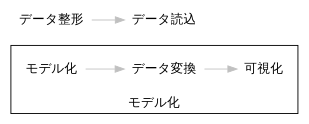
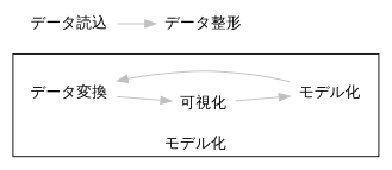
  digraph {
    compound=true
    fontname="Playfair Display"
    rankdir=LR
    node [fontname="Playfair Display" shape=none]
    edge [color=grey fontname="Playfair Display"]
    "データ変換"
    "可視化"
    "モデル化"
    "データ読込"
    "データ整形"
    subgraph cluster_1 {
      label="モデル化"
      labelloc=b
      "データ変換"
      "可視化"
      "モデル化"
    }
    "データ変換" -> "可視化"
+   "可視化" -> "モデル化"
    "モデル化" -> "データ変換"
-   "データ整形" -> "データ読込"
+   "データ読込" -> "データ整形"
  }
